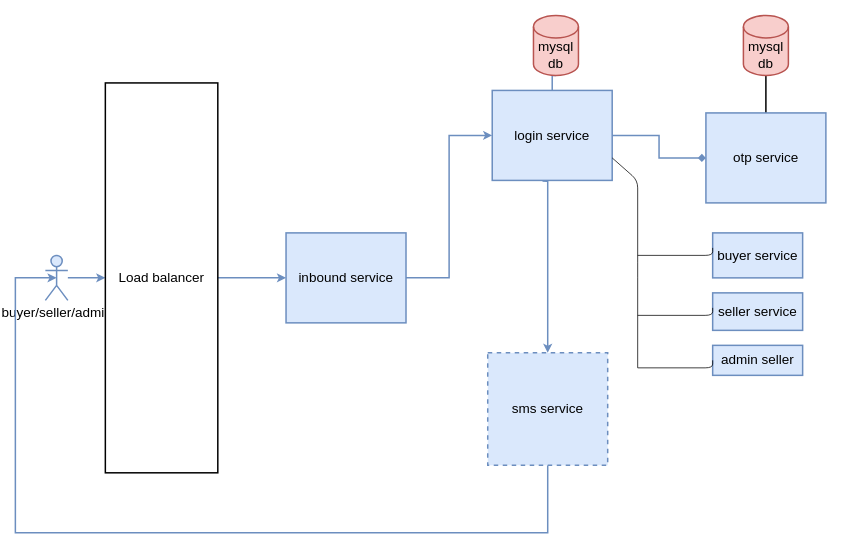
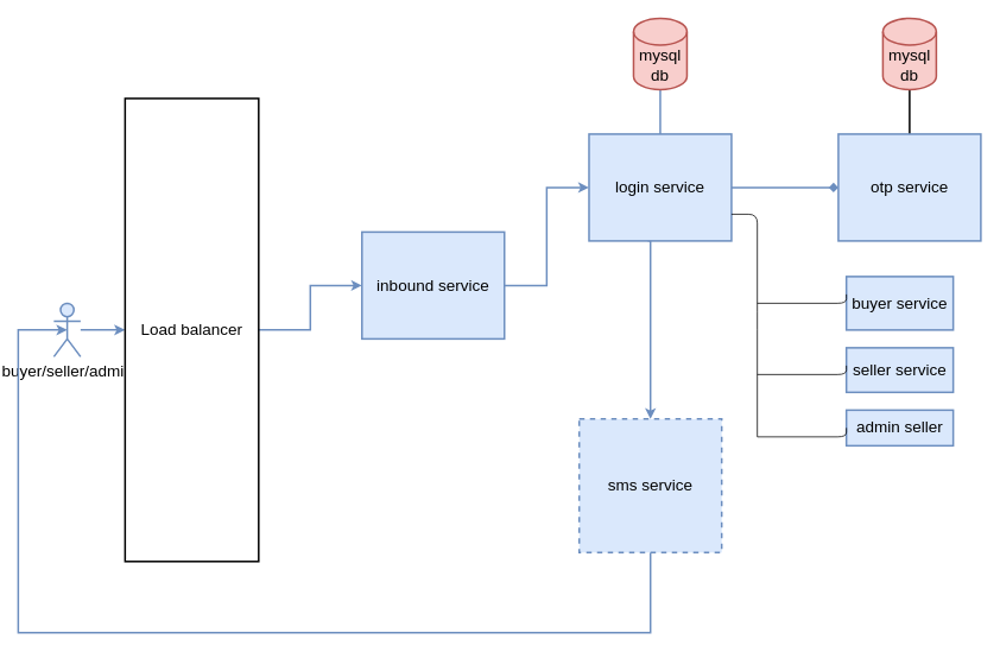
  <mxCell id="0" />
  <mxCell id="1" parent="0" />
  <mxCell id="2" style="edgeStyle=orthogonalEdgeStyle;rounded=0;orthogonalLoop=1;jettySize=auto;html=1;entryX=0;entryY=0.5;entryDx=0;entryDy=0;strokeWidth=2;fillColor=#dae8fc;strokeColor=#6c8ebf;" parent="1" source="3" target="5" edge="1"><mxGeometry relative="1" as="geometry" /></mxCell>
  <mxCell id="3" value="&lt;font style=&quot;font-size: 18px&quot;&gt;buyer/seller/admin&lt;/font&gt;" style="shape=umlActor;verticalLabelPosition=bottom;verticalAlign=top;html=1;outlineConnect=0;fillColor=#dae8fc;strokeColor=#6c8ebf;strokeWidth=2;" parent="1" vertex="1"><mxGeometry x="60" y="340" width="30" height="60" as="geometry" /></mxCell>
  <mxCell id="4" style="edgeStyle=orthogonalEdgeStyle;rounded=0;orthogonalLoop=1;jettySize=auto;html=1;exitX=1;exitY=0.5;exitDx=0;exitDy=0;entryX=0;entryY=0.5;entryDx=0;entryDy=0;strokeWidth=2;fillColor=#dae8fc;strokeColor=#6c8ebf;" parent="1" source="5" target="7" edge="1"><mxGeometry relative="1" as="geometry" /></mxCell>
  <mxCell id="5" value="&lt;span style=&quot;font-size: 18px&quot;&gt;Load balancer&lt;/span&gt;" style="rounded=0;whiteSpace=wrap;html=1;strokeWidth=2;" parent="1" vertex="1"><mxGeometry x="140" y="110" width="150" height="520" as="geometry" /></mxCell>
  <mxCell id="6" style="edgeStyle=orthogonalEdgeStyle;rounded=0;orthogonalLoop=1;jettySize=auto;html=1;exitX=1;exitY=0.5;exitDx=0;exitDy=0;entryX=0;entryY=0.5;entryDx=0;entryDy=0;strokeWidth=2;fillColor=#dae8fc;strokeColor=#6c8ebf;" parent="1" source="7" target="11" edge="1"><mxGeometry relative="1" as="geometry" /></mxCell>
- <mxCell id="7" value="&lt;font style=&quot;font-size: 18px&quot;&gt;inbound service&lt;/font&gt;" style="rounded=0;whiteSpace=wrap;html=1;strokeWidth=2;fillColor=#dae8fc;strokeColor=#6c8ebf;" parent="1" vertex="1"><mxGeometry x="381" y="310" width="160" height="120" as="geometry" /></mxCell>
+ <mxCell id="7" value="&lt;font style=&quot;font-size: 18px&quot;&gt;inbound service&lt;/font&gt;" style="rounded=0;whiteSpace=wrap;html=1;strokeWidth=2;fillColor=#dae8fc;strokeColor=#6c8ebf;" parent="1" vertex="1"><mxGeometry x="406" y="260" width="160" height="120" as="geometry" /></mxCell>
  <mxCell id="8" style="edgeStyle=orthogonalEdgeStyle;rounded=0;orthogonalLoop=1;jettySize=auto;html=1;exitX=0.5;exitY=0;exitDx=0;exitDy=0;strokeWidth=2;endArrow=none;endFill=0;fillColor=#dae8fc;strokeColor=#6c8ebf;" parent="1" source="11" target="16" edge="1"><mxGeometry relative="1" as="geometry" /></mxCell>
  <mxCell id="9" style="edgeStyle=orthogonalEdgeStyle;rounded=0;orthogonalLoop=1;jettySize=auto;html=1;exitX=1;exitY=0.5;exitDx=0;exitDy=0;entryX=0;entryY=0.5;entryDx=0;entryDy=0;endArrow=diamond;endFill=1;strokeWidth=2;fillColor=#dae8fc;strokeColor=#6c8ebf;" parent="1" source="11" target="13" edge="1"><mxGeometry relative="1" as="geometry" /></mxCell>
  <mxCell id="10" style="edgeStyle=orthogonalEdgeStyle;rounded=0;orthogonalLoop=1;jettySize=auto;html=1;exitX=0.419;exitY=1.008;exitDx=0;exitDy=0;entryX=0.5;entryY=0;entryDx=0;entryDy=0;endArrow=classic;endFill=1;strokeWidth=2;fontSize=18;fillColor=#dae8fc;strokeColor=#6c8ebf;exitPerimeter=0;" parent="1" source="11" target="15" edge="1"><mxGeometry relative="1" as="geometry"><Array as="points"><mxPoint x="728" y="240" /><mxPoint x="730" y="240" /></Array></mxGeometry></mxCell>
- <mxCell id="11" value="&lt;font style=&quot;font-size: 18px&quot;&gt;login service&lt;/font&gt;" style="rounded=0;whiteSpace=wrap;html=1;strokeWidth=2;fillColor=#dae8fc;strokeColor=#6c8ebf;" parent="1" vertex="1"><mxGeometry x="656" y="120" width="160" height="120" as="geometry" /></mxCell>
+ <mxCell id="11" value="&lt;font style=&quot;font-size: 18px&quot;&gt;login service&lt;/font&gt;" style="rounded=0;whiteSpace=wrap;html=1;strokeWidth=2;fillColor=#dae8fc;strokeColor=#6c8ebf;" parent="1" vertex="1"><mxGeometry x="661" y="150" width="160" height="120" as="geometry" /></mxCell>
  <mxCell id="12" style="edgeStyle=orthogonalEdgeStyle;rounded=0;orthogonalLoop=1;jettySize=auto;html=1;exitX=0.5;exitY=0;exitDx=0;exitDy=0;entryX=0.5;entryY=1;entryDx=0;entryDy=0;entryPerimeter=0;endArrow=none;endFill=0;strokeWidth=2;" parent="1" source="13" target="17" edge="1"><mxGeometry relative="1" as="geometry" /></mxCell>
  <mxCell id="13" value="&lt;font style=&quot;font-size: 18px&quot;&gt;otp service&lt;/font&gt;" style="rounded=0;whiteSpace=wrap;html=1;strokeWidth=2;fillColor=#dae8fc;strokeColor=#6c8ebf;" parent="1" vertex="1"><mxGeometry x="941" y="150" width="160" height="120" as="geometry" /></mxCell>
  <mxCell id="14" style="edgeStyle=orthogonalEdgeStyle;rounded=0;orthogonalLoop=1;jettySize=auto;html=1;exitX=0.5;exitY=1;exitDx=0;exitDy=0;entryX=0.5;entryY=0.5;entryDx=0;entryDy=0;entryPerimeter=0;endArrow=classic;endFill=1;strokeWidth=2;fontSize=18;fillColor=#dae8fc;strokeColor=#6c8ebf;" parent="1" source="15" target="3" edge="1"><mxGeometry relative="1" as="geometry"><Array as="points"><mxPoint x="730" y="710" /><mxPoint x="20" y="710" /><mxPoint x="20" y="370" /></Array></mxGeometry></mxCell>
  <mxCell id="15" value="sms service" style="rounded=0;whiteSpace=wrap;html=1;strokeWidth=2;fontSize=18;fillColor=#dae8fc;strokeColor=#6c8ebf;dashed=1;" parent="1" vertex="1"><mxGeometry x="650" y="470" width="160" height="150" as="geometry" /></mxCell>
  <mxCell id="16" value="&lt;font style=&quot;font-size: 18px&quot;&gt;mysql db&lt;/font&gt;" style="shape=cylinder3;whiteSpace=wrap;html=1;boundedLbl=1;backgroundOutline=1;size=15;strokeWidth=2;fillColor=#f8cecc;strokeColor=#b85450;" parent="1" vertex="1"><mxGeometry x="711" y="20" width="60" height="80" as="geometry" /></mxCell>
  <mxCell id="17" value="&lt;font style=&quot;font-size: 18px&quot;&gt;mysql db&lt;/font&gt;" style="shape=cylinder3;whiteSpace=wrap;html=1;boundedLbl=1;backgroundOutline=1;size=15;strokeWidth=2;fillColor=#f8cecc;strokeColor=#b85450;" parent="1" vertex="1"><mxGeometry x="991" y="20" width="60" height="80" as="geometry" /></mxCell>
  <mxCell id="18" value="&lt;font style=&quot;font-size: 18px&quot;&gt;buyer service&lt;/font&gt;" style="rounded=0;whiteSpace=wrap;html=1;strokeWidth=2;fillColor=#dae8fc;strokeColor=#6c8ebf;" vertex="1" parent="1"><mxGeometry x="950" y="310" width="120" height="60" as="geometry" /></mxCell>
  <mxCell id="19" value="&lt;font style=&quot;font-size: 18px&quot;&gt;seller service&lt;/font&gt;" style="rounded=0;whiteSpace=wrap;html=1;strokeWidth=2;fillColor=#dae8fc;strokeColor=#6c8ebf;" vertex="1" parent="1"><mxGeometry x="950" y="390" width="120" height="50" as="geometry" /></mxCell>
  <mxCell id="20" value="&lt;font style=&quot;font-size: 18px&quot;&gt;admin seller&lt;/font&gt;" style="rounded=0;whiteSpace=wrap;html=1;strokeWidth=2;fillColor=#dae8fc;strokeColor=#6c8ebf;" vertex="1" parent="1"><mxGeometry x="950" y="460" width="120" height="40" as="geometry" /></mxCell>
  <mxCell id="21" value="" style="endArrow=none;html=1;entryX=1;entryY=0.75;entryDx=0;entryDy=0;" edge="1" parent="1" target="11"><mxGeometry width="50" height="50" relative="1" as="geometry"><mxPoint x="850" y="490" as="sourcePoint" /><mxPoint x="790" y="290" as="targetPoint" /><Array as="points"><mxPoint x="850" y="360" /><mxPoint x="850" y="240" /></Array></mxGeometry></mxCell>
  <mxCell id="22" value="" style="endArrow=none;html=1;exitX=0;exitY=0.5;exitDx=0;exitDy=0;" edge="1" parent="1" source="20"><mxGeometry width="50" height="50" relative="1" as="geometry"><mxPoint x="940" y="470" as="sourcePoint" /><mxPoint x="850" y="490" as="targetPoint" /><Array as="points"><mxPoint x="950" y="490" /></Array></mxGeometry></mxCell>
  <mxCell id="23" value="" style="endArrow=none;html=1;exitX=0;exitY=0.5;exitDx=0;exitDy=0;" edge="1" parent="1"><mxGeometry width="50" height="50" relative="1" as="geometry"><mxPoint x="950" y="410" as="sourcePoint" /><mxPoint x="850" y="420" as="targetPoint" /><Array as="points"><mxPoint x="950" y="420" /></Array></mxGeometry></mxCell>
  <mxCell id="24" value="" style="endArrow=none;html=1;exitX=0;exitY=0.5;exitDx=0;exitDy=0;" edge="1" parent="1"><mxGeometry width="50" height="50" relative="1" as="geometry"><mxPoint x="950" y="330" as="sourcePoint" /><mxPoint x="850" y="340" as="targetPoint" /><Array as="points"><mxPoint x="950" y="340" /></Array></mxGeometry></mxCell>
